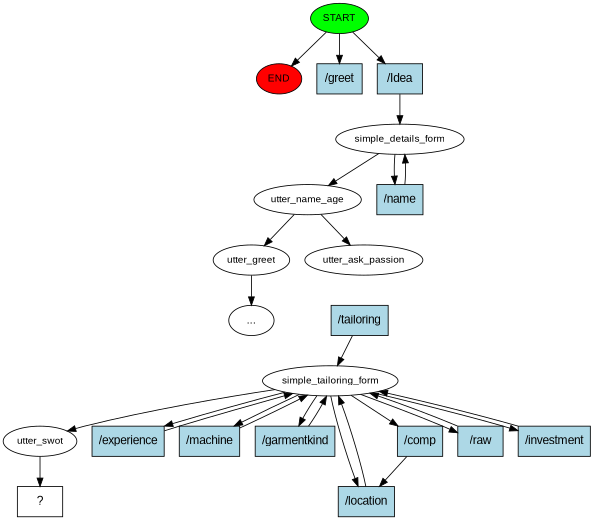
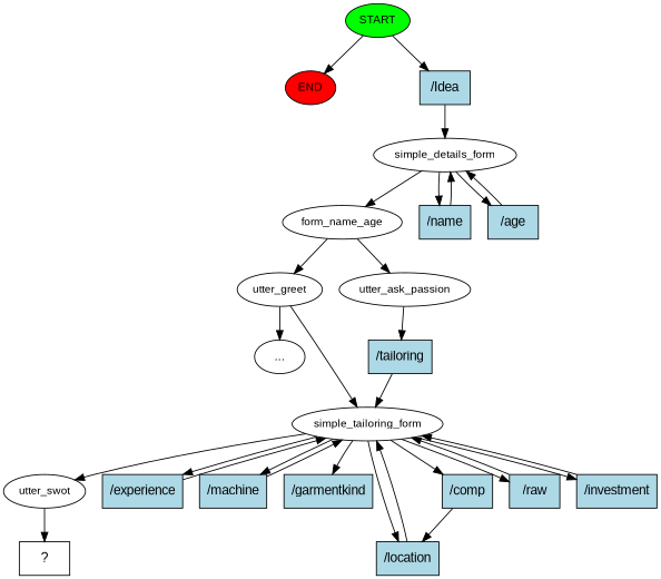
  digraph {
    fontname="Liberation Sans"
    node [fillcolor=lightblue fontname="Liberation Sans" style=filled shape=rect]
    edge [fontname="Liberation Sans"]
    n1 [fillcolor=green fontsize=12 label=START shape=""]
    n2 [fillcolor=red fontsize=12 label=END shape=""]
-   n3 [label="/greet"]
    n4 [label="/Idea"]
    n5 [fontsize=12 label=simple_details_form fillcolor="" style="" shape=""]
    n6 [fontsize=12 label=utter_greet fillcolor="" style="" shape=""]
    n7 [label="..." fillcolor="" style="" shape=""]
-   n8 [fontsize=12 label=utter_name_age fillcolor="" style="" shape=""]
+   n8 [fontsize=12 label=form_name_age fillcolor="" style="" shape=""]
    n9 [label="/name"]
+   n10 [label="/age"]
    n11 [fontsize=12 label=utter_ask_passion fillcolor="" style="" shape=""]
    n12 [label="/tailoring"]
    n13 [fontsize=12 label=simple_tailoring_form fillcolor="" style="" shape=""]
    n14 [fontsize=12 label=utter_swot fillcolor="" style="" shape=""]
    n15 [label="/experience"]
    n16 [label="/machine"]
    n17 [label="/garmentkind"]
    n18 [label="/location"]
    n19 [label="/comp"]
    n20 [label="/raw"]
    n21 [label="/investment"]
    n22 [label="  ?  " fillcolor="" style=""]
    n1 -> n2
-   n1 -> n3
    n1 -> n4
    n4 -> n5
    n5 -> n8
    n5 -> n9
+   n5 -> n10
    n6 -> n7
    n8 -> n6
    n8 -> n11
    n9 -> n5
+   n10 -> n5
+   n11 -> n12
    n12 -> n13
    n13 -> n14
    n13 -> n15
    n13 -> n16
    n13 -> n17
    n13 -> n18
    n13 -> n19
    n13 -> n20
    n13 -> n21
    n14 -> n22
    n15 -> n13
    n16 -> n13
-   n17 -> n13
+   n6 -> n13
    n18 -> n13
    n19 -> n18
    n20 -> n13
    n21 -> n13
  }
